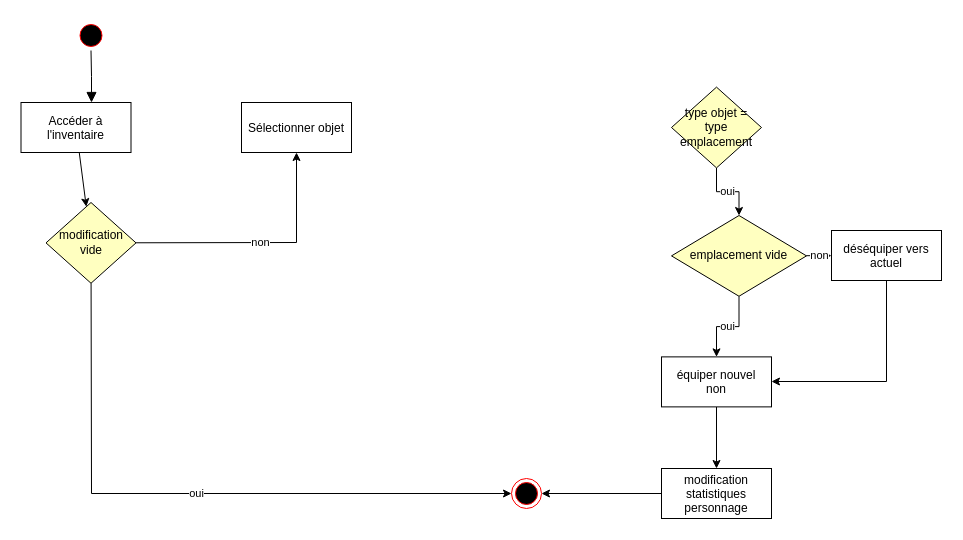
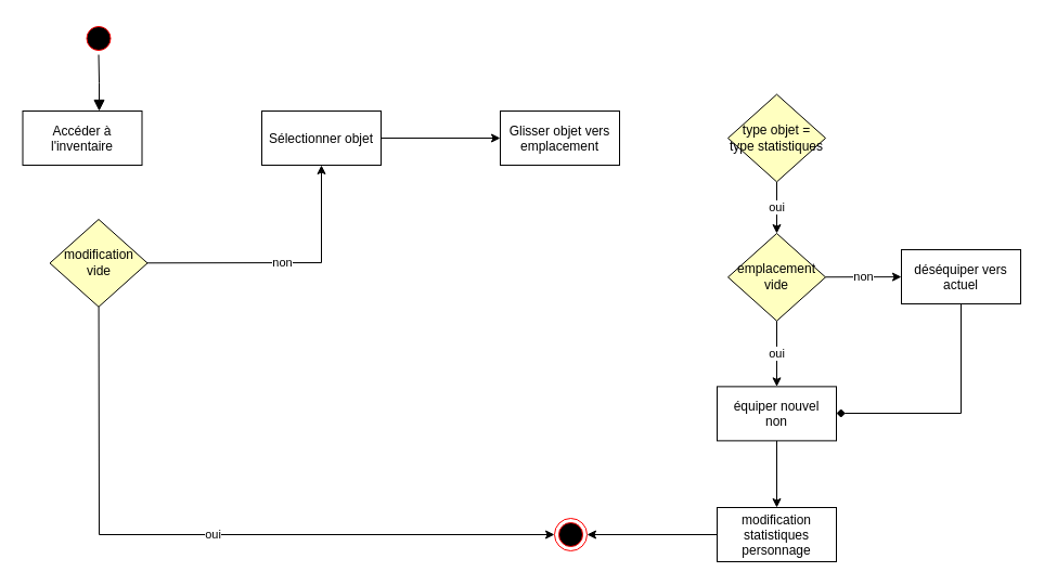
  <mxCell id="0" />
  <mxCell id="1" parent="0" />
  <mxCell id="2" value="" style="ellipse;shape=startState;fillColor=#000000;strokeColor=#ff0000;" parent="1" vertex="1"><mxGeometry x="75.5" y="20" width="30" height="30" as="geometry" /></mxCell>
  <mxCell id="3" value="" style="edgeStyle=elbowEdgeStyle;elbow=horizontal;verticalAlign=bottom;endArrow=block;endSize=8;endFill=1;rounded=0" parent="1" source="2" target="5" edge="1"><mxGeometry x="110" y="50" as="geometry"><mxPoint x="-74" y="-38" as="targetPoint" /></mxGeometry></mxCell>
- <mxCell id="4" style="edgeStyle=none;rounded=0;orthogonalLoop=1;jettySize=auto;html=1;" edge="1" parent="1" source="5" target="23"><mxGeometry relative="1" as="geometry" /></mxCell>
  <mxCell id="5" value="Accéder à &#10;l'inventaire" style="" parent="1" vertex="1"><mxGeometry x="20.5" y="102" width="110" height="50" as="geometry" /></mxCell>
  <mxCell id="6" value="" style="ellipse;shape=endState;fillColor=#000000;strokeColor=#ff0000" parent="1" vertex="1"><mxGeometry x="511" y="478" width="30" height="30" as="geometry" /></mxCell>
+ <mxCell id="7" style="edgeStyle=orthogonalEdgeStyle;rounded=0;orthogonalLoop=1;jettySize=auto;html=1;" edge="1" parent="1" source="8" target="9"><mxGeometry relative="1" as="geometry" /></mxCell>
  <mxCell id="8" value="Sélectionner objet" style="" vertex="1" parent="1"><mxGeometry x="241" y="102" width="110" height="50" as="geometry" /></mxCell>
+ <mxCell id="9" value="Glisser objet vers&#10;emplacement" style="" vertex="1" parent="1"><mxGeometry x="461" y="102" width="110" height="50" as="geometry" /></mxCell>
  <mxCell id="10" value="oui" style="edgeStyle=orthogonalEdgeStyle;rounded=0;orthogonalLoop=1;jettySize=auto;html=1;" edge="1" parent="1" source="11" target="16"><mxGeometry relative="1" as="geometry" /></mxCell>
- <mxCell id="11" value="type objet = type emplacement" style="rhombus;whiteSpace=wrap;html=1;fillColor=#ffffc0;" vertex="1" parent="1"><mxGeometry x="671" y="86.63" width="90" height="80.75" as="geometry" /></mxCell>
+ <mxCell id="11" value="type objet = type statistiques" style="rhombus;whiteSpace=wrap;html=1;fillColor=#ffffc0;" vertex="1" parent="1"><mxGeometry x="671" y="86.63" width="90" height="80.75" as="geometry" /></mxCell>
  <mxCell id="12" style="edgeStyle=orthogonalEdgeStyle;rounded=0;orthogonalLoop=1;jettySize=auto;html=1;" edge="1" parent="1" source="13" target="18"><mxGeometry relative="1" as="geometry" /></mxCell>
  <mxCell id="13" value="équiper nouvel &#10;non" style="" vertex="1" parent="1"><mxGeometry x="661" y="356.38" width="110" height="50" as="geometry" /></mxCell>
  <mxCell id="14" value="oui" style="edgeStyle=orthogonalEdgeStyle;rounded=0;orthogonalLoop=1;jettySize=auto;html=1;" edge="1" parent="1" source="16" target="13"><mxGeometry relative="1" as="geometry" /></mxCell>
  <mxCell id="15" value="non" style="rounded=0;orthogonalLoop=1;jettySize=auto;html=1;" edge="1" parent="1" source="16" target="20"><mxGeometry relative="1" as="geometry" /></mxCell>
- <mxCell id="16" value="emplacement vide" style="rhombus;whiteSpace=wrap;html=1;fillColor=#ffffc0;" vertex="1" parent="1"><mxGeometry x="671" y="215" width="135" height="80.75" as="geometry" /></mxCell>
+ <mxCell id="16" value="emplacement vide" style="rhombus;whiteSpace=wrap;html=1;fillColor=#ffffc0;" vertex="1" parent="1"><mxGeometry x="671" y="215" width="90" height="80.75" as="geometry" /></mxCell>
  <mxCell id="17" style="edgeStyle=none;rounded=0;orthogonalLoop=1;jettySize=auto;html=1;" edge="1" parent="1" source="18" target="6"><mxGeometry relative="1" as="geometry" /></mxCell>
  <mxCell id="18" value="modification &#10;statistiques&#10;personnage" style="" vertex="1" parent="1"><mxGeometry x="661" y="468" width="110" height="50" as="geometry" /></mxCell>
- <mxCell id="19" style="edgeStyle=orthogonalEdgeStyle;rounded=0;orthogonalLoop=1;jettySize=auto;html=1;" edge="1" parent="1" source="20" target="13"><mxGeometry relative="1" as="geometry"><Array as="points"><mxPoint x="886" y="381" /></Array></mxGeometry></mxCell>
+ <mxCell id="19" style="edgeStyle=orthogonalEdgeStyle;rounded=0;orthogonalLoop=1;jettySize=auto;html=1;endArrow=diamond;" edge="1" parent="1" source="20" target="13"><mxGeometry relative="1" as="geometry"><Array as="points"><mxPoint x="886" y="381" /></Array></mxGeometry></mxCell>
  <mxCell id="20" value="déséquiper vers&#10;actuel" style="" vertex="1" parent="1"><mxGeometry x="831" y="230" width="110" height="50" as="geometry" /></mxCell>
  <mxCell id="21" value="non" style="edgeStyle=none;rounded=0;orthogonalLoop=1;jettySize=auto;html=1;" edge="1" parent="1" source="23" target="8"><mxGeometry relative="1" as="geometry"><Array as="points"><mxPoint x="296" y="242" /></Array></mxGeometry></mxCell>
  <mxCell id="22" value="oui" style="edgeStyle=none;rounded=0;orthogonalLoop=1;jettySize=auto;html=1;" edge="1" parent="1" source="23" target="6"><mxGeometry relative="1" as="geometry"><Array as="points"><mxPoint x="91" y="493" /></Array></mxGeometry></mxCell>
  <mxCell id="23" value="modification vide" style="rhombus;whiteSpace=wrap;html=1;fillColor=#ffffc0;" vertex="1" parent="1"><mxGeometry x="45.5" y="202" width="90" height="80.75" as="geometry" /></mxCell>
